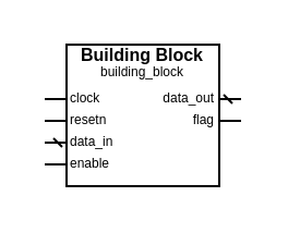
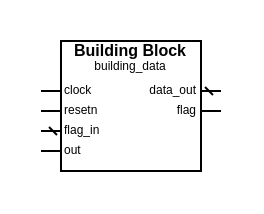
  <mxCell id="0" />
  <mxCell id="1" parent="0" />
  <mxCell id="2" value="" style="group;points=[[0,0,0,10,0],[0,0,0,10,10],[0,0,0,20,0],[0,1,0,0,-40],[0,1,0,0,-30],[0,1,0,0,-20],[0,1,0,0,-10],[0,1,0,10,0],[0,1,0,20,0],[0.5,0,0,0,0],[0.5,1,0,0,0],[1,0,0,-20,0],[1,0,0,-10,0],[1,0,0,-10,10],[1,1,0,-20,0],[1,1,0,-10,0],[1,1,0,0,-40],[1,1,0,0,-30]];connectable=1;" vertex="1" connectable="0" parent="1"><mxGeometry width="90" height="65" as="geometry" x="20" y="20" /></mxCell>
  <mxCell id="3" value="" style="rounded=0;whiteSpace=wrap;html=1;connectable=0;" vertex="1" parent="2"><mxGeometry x="10" width="70" height="65" as="geometry" /></mxCell>
  <mxCell id="4" value="" style="endArrow=none;html=1;rounded=1;endFill=1;startFill=0;startArrow=none;endSize=2;startSize=2;sourcePerimeterSpacing=0;" edge="1" parent="2"><mxGeometry width="50" height="50" relative="1" as="geometry"><mxPoint x="10" y="25" as="sourcePoint" /><mxPoint y="25" as="targetPoint" /></mxGeometry></mxCell>
  <mxCell id="5" value="" style="endArrow=none;html=1;rounded=1;startArrow=none;startFill=0;startSize=2;endSize=2;" edge="1" parent="2"><mxGeometry width="50" height="50" relative="1" as="geometry"><mxPoint x="10" y="35" as="sourcePoint" /><mxPoint y="35" as="targetPoint" /></mxGeometry></mxCell>
  <mxCell id="6" value="" style="endArrow=none;html=1;rounded=1;startArrow=dash;startFill=0;startSize=2;endSize=2;" edge="1" parent="2"><mxGeometry width="50" height="50" relative="1" as="geometry"><mxPoint x="10" y="45" as="sourcePoint" /><mxPoint y="45" as="targetPoint" /></mxGeometry></mxCell>
  <mxCell id="7" value="" style="endArrow=none;html=1;rounded=1;startArrow=none;startFill=0;startSize=2;endSize=2;" edge="1" parent="2"><mxGeometry width="50" height="50" relative="1" as="geometry"><mxPoint x="10" y="55" as="sourcePoint" /><mxPoint y="55" as="targetPoint" /></mxGeometry></mxCell>
  <mxCell id="8" value="" style="endArrow=dash;html=1;rounded=1;endFill=0;startFill=0;startArrow=none;startSize=2;endSize=2;" edge="1" parent="2"><mxGeometry width="50" height="50" relative="1" as="geometry"><mxPoint x="90" y="25" as="sourcePoint" /><mxPoint x="80" y="25" as="targetPoint" /></mxGeometry></mxCell>
  <mxCell id="9" value="" style="endArrow=none;html=1;rounded=1;endFill=1;startFill=0;startArrow=none;startSize=2;endSize=2;" edge="1" parent="2"><mxGeometry width="50" height="50" relative="1" as="geometry"><mxPoint x="90" y="35" as="sourcePoint" /><mxPoint x="80" y="35" as="targetPoint" /></mxGeometry></mxCell>
  <mxCell id="10" value="Building Block" style="text;html=1;align=center;verticalAlign=middle;whiteSpace=wrap;rounded=0;fontSize=8;fontStyle=1;connectable=0;" vertex="1" parent="2"><mxGeometry x="10" width="70" height="10" as="geometry" /></mxCell>
  <mxCell id="11" value="clock" style="text;html=1;align=left;verticalAlign=middle;whiteSpace=wrap;rounded=0;fontSize=6;connectable=0;" vertex="1" parent="2"><mxGeometry x="10" y="20" width="30" height="10" as="geometry" /></mxCell>
  <mxCell id="12" value="resetn" style="text;html=1;align=left;verticalAlign=middle;whiteSpace=wrap;rounded=0;fontSize=6;connectable=0;" vertex="1" parent="2"><mxGeometry x="10" y="30" width="30" height="10" as="geometry" /></mxCell>
- <mxCell id="13" value="data_in" style="text;html=1;align=left;verticalAlign=middle;whiteSpace=wrap;rounded=0;fontSize=6;connectable=0;" vertex="1" parent="2"><mxGeometry x="10" y="40" width="30" height="10" as="geometry" /></mxCell>
- <mxCell id="14" value="enable" style="text;html=1;align=left;verticalAlign=middle;whiteSpace=wrap;rounded=0;fontSize=6;connectable=0;" vertex="1" parent="2"><mxGeometry x="10" y="50" width="30" height="10" as="geometry" /></mxCell>
+ <mxCell id="13" value="flag_in" style="text;html=1;align=left;verticalAlign=middle;whiteSpace=wrap;rounded=0;fontSize=6;connectable=0;" vertex="1" parent="2"><mxGeometry x="10" y="40" width="30" height="10" as="geometry" /></mxCell>
+ <mxCell id="14" value="out" style="text;html=1;align=left;verticalAlign=middle;whiteSpace=wrap;rounded=0;fontSize=6;connectable=0;" vertex="1" parent="2"><mxGeometry x="10" y="50" width="30" height="10" as="geometry" /></mxCell>
  <mxCell id="15" value="data_out" style="text;html=1;align=right;verticalAlign=middle;whiteSpace=wrap;rounded=0;fontSize=6;connectable=0;" vertex="1" parent="2"><mxGeometry x="50" y="20" width="30" height="10" as="geometry" /></mxCell>
  <mxCell id="16" value="flag" style="text;html=1;align=right;verticalAlign=middle;whiteSpace=wrap;rounded=0;fontSize=6;connectable=0;" vertex="1" parent="2"><mxGeometry x="50" y="30" width="30" height="10" as="geometry" /></mxCell>
- <mxCell id="17" value="building_block" style="text;html=1;align=center;verticalAlign=middle;whiteSpace=wrap;rounded=0;fontSize=6;connectable=0;" vertex="1" parent="2"><mxGeometry x="10" y="10" width="70" height="5" as="geometry" /></mxCell>
+ <mxCell id="17" value="building_data" style="text;html=1;align=center;verticalAlign=middle;whiteSpace=wrap;rounded=0;fontSize=6;connectable=0;" vertex="1" parent="2"><mxGeometry x="10" y="10" width="70" height="5" as="geometry" /></mxCell>
